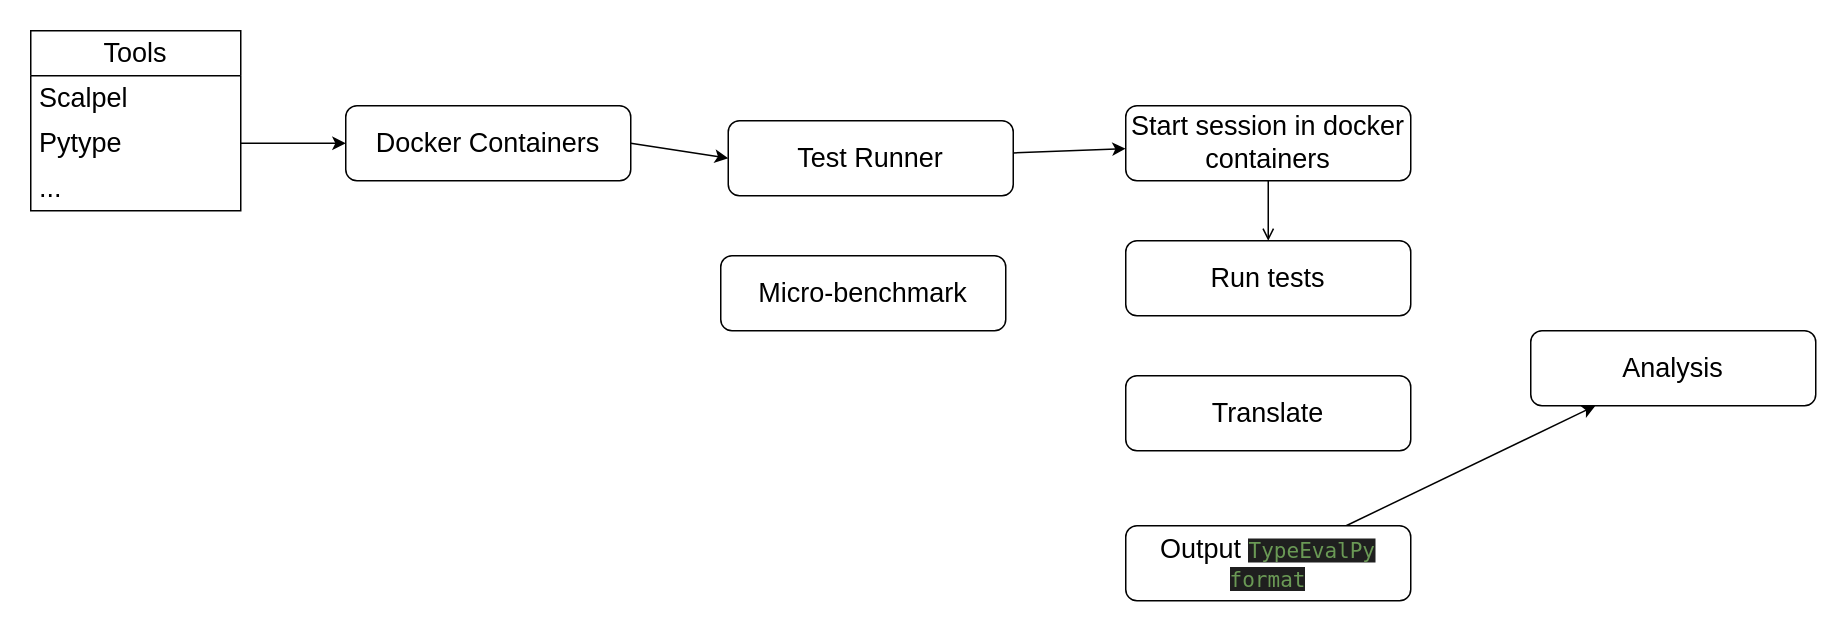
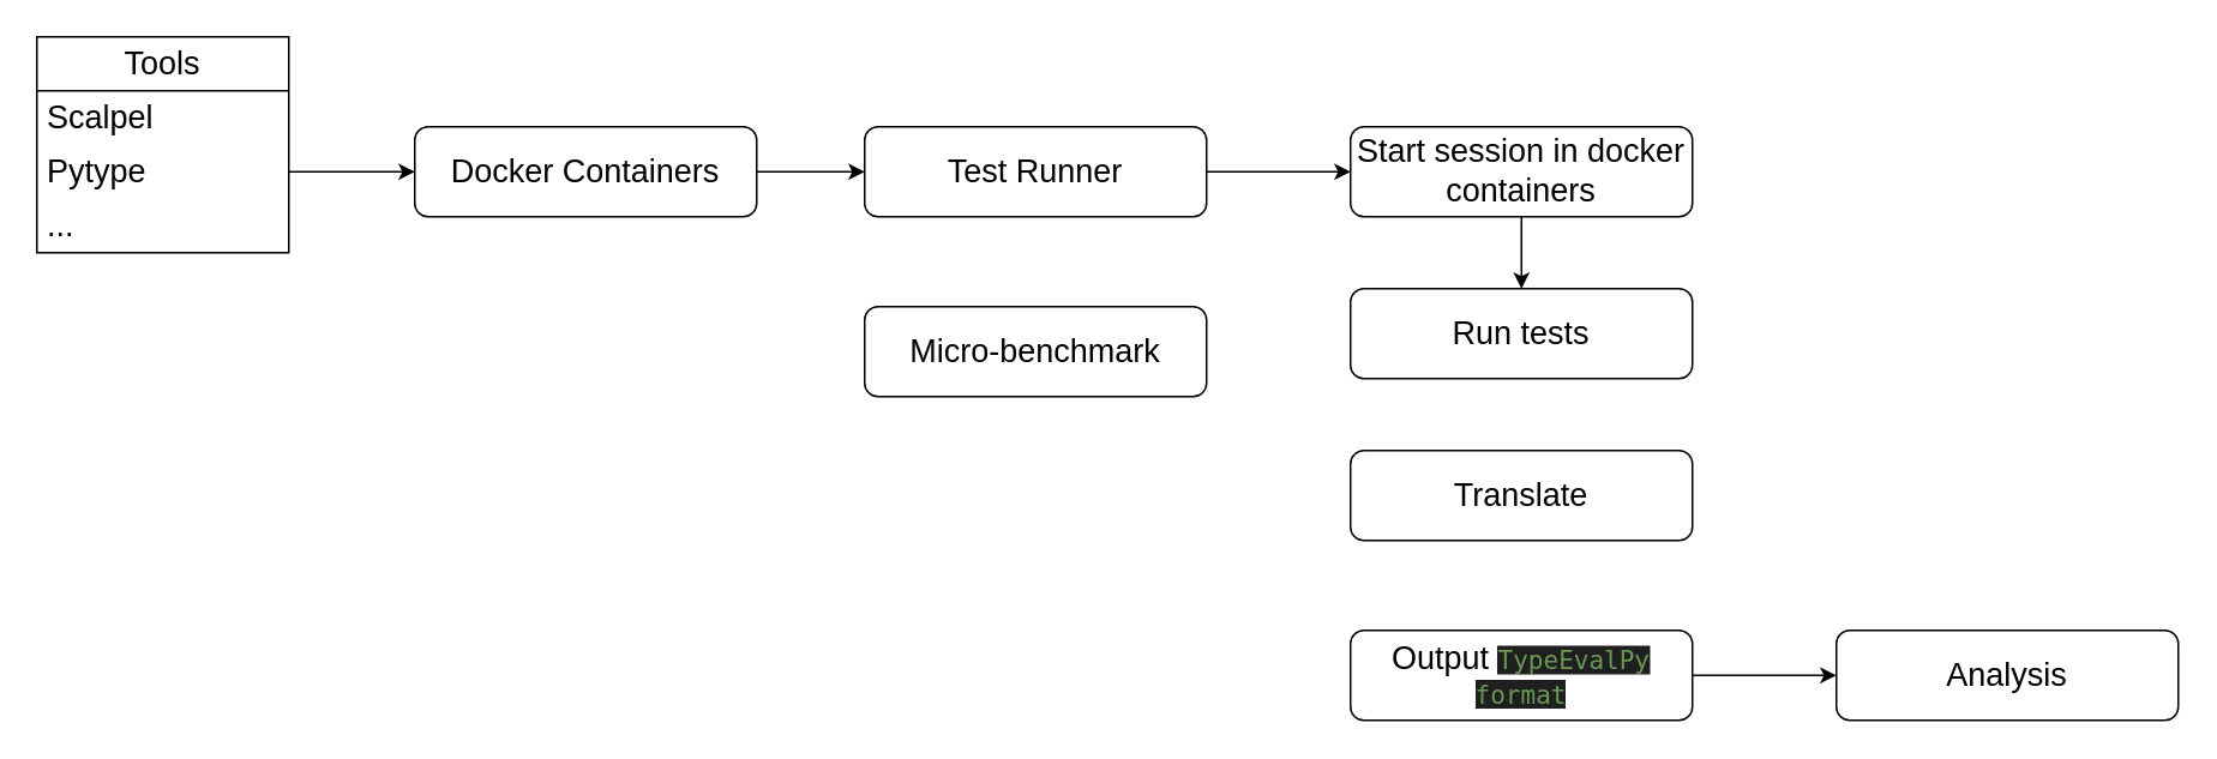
  <mxCell id="0" />
  <mxCell id="1" parent="0" />
  <mxCell id="2" value="&lt;font style=&quot;font-size: 18px;&quot;&gt;Micro-benchmark&lt;/font&gt;" style="rounded=1;whiteSpace=wrap;html=1;" vertex="1" parent="1"><mxGeometry x="480" y="170" width="190" height="50" as="geometry" /></mxCell>
  <mxCell id="3" style="edgeStyle=none;html=1;exitX=1;exitY=0.5;exitDx=0;exitDy=0;entryX=0;entryY=0.5;entryDx=0;entryDy=0;fontSize=18;" edge="1" parent="1" source="4" target="11"><mxGeometry relative="1" as="geometry" /></mxCell>
  <mxCell id="4" value="&lt;font style=&quot;font-size: 18px;&quot;&gt;Docker Containers&lt;br&gt;&lt;/font&gt;" style="rounded=1;whiteSpace=wrap;html=1;" vertex="1" parent="1"><mxGeometry x="230" y="70" width="190" height="50" as="geometry" /></mxCell>
  <mxCell id="5" value="Tools" style="swimlane;fontStyle=0;childLayout=stackLayout;horizontal=1;startSize=30;horizontalStack=0;resizeParent=1;resizeParentMax=0;resizeLast=0;collapsible=1;marginBottom=0;whiteSpace=wrap;html=1;fontSize=18;" vertex="1" parent="1"><mxGeometry x="20" y="20" width="140" height="120" as="geometry" /></mxCell>
  <mxCell id="6" value="Scalpel" style="text;strokeColor=none;fillColor=none;align=left;verticalAlign=middle;spacingLeft=4;spacingRight=4;overflow=hidden;points=[[0,0.5],[1,0.5]];portConstraint=eastwest;rotatable=0;whiteSpace=wrap;html=1;fontSize=18;" vertex="1" parent="5"><mxGeometry y="30" width="140" height="30" as="geometry" /></mxCell>
  <mxCell id="7" value="Pytype" style="text;strokeColor=none;fillColor=none;align=left;verticalAlign=middle;spacingLeft=4;spacingRight=4;overflow=hidden;points=[[0,0.5],[1,0.5]];portConstraint=eastwest;rotatable=0;whiteSpace=wrap;html=1;fontSize=18;" vertex="1" parent="5"><mxGeometry y="60" width="140" height="30" as="geometry" /></mxCell>
  <mxCell id="8" value="..." style="text;strokeColor=none;fillColor=none;align=left;verticalAlign=middle;spacingLeft=4;spacingRight=4;overflow=hidden;points=[[0,0.5],[1,0.5]];portConstraint=eastwest;rotatable=0;whiteSpace=wrap;html=1;fontSize=18;" vertex="1" parent="5"><mxGeometry y="90" width="140" height="30" as="geometry" /></mxCell>
  <mxCell id="9" style="edgeStyle=none;html=1;exitX=1;exitY=0.5;exitDx=0;exitDy=0;entryX=0;entryY=0.5;entryDx=0;entryDy=0;fontSize=18;" edge="1" parent="1" source="7" target="4"><mxGeometry relative="1" as="geometry" /></mxCell>
  <mxCell id="10" value="" style="edgeStyle=none;html=1;fontSize=18;" edge="1" parent="1" source="11" target="13"><mxGeometry relative="1" as="geometry" /></mxCell>
- <mxCell id="11" value="&lt;span style=&quot;font-size: 18px;&quot;&gt;Test Runner&lt;br&gt;&lt;/span&gt;" style="rounded=1;whiteSpace=wrap;html=1;" vertex="1" parent="1"><mxGeometry x="485" y="80" width="190" height="50" as="geometry" /></mxCell>
- <mxCell id="12" value="" style="edgeStyle=none;html=1;fontSize=18;endArrow=open;" edge="1" parent="1" source="13" target="14"><mxGeometry relative="1" as="geometry" /></mxCell>
+ <mxCell id="11" value="&lt;span style=&quot;font-size: 18px;&quot;&gt;Test Runner&lt;br&gt;&lt;/span&gt;" style="rounded=1;whiteSpace=wrap;html=1;" vertex="1" parent="1"><mxGeometry x="480" y="70" width="190" height="50" as="geometry" /></mxCell>
+ <mxCell id="12" value="" style="edgeStyle=none;html=1;fontSize=18;" edge="1" parent="1" source="13" target="14"><mxGeometry relative="1" as="geometry" /></mxCell>
  <mxCell id="13" value="&lt;span style=&quot;font-size: 18px;&quot;&gt;Start session in docker containers&lt;br&gt;&lt;/span&gt;" style="rounded=1;whiteSpace=wrap;html=1;" vertex="1" parent="1"><mxGeometry x="750" y="70" width="190" height="50" as="geometry" /></mxCell>
  <mxCell id="14" value="&lt;span style=&quot;font-size: 18px;&quot;&gt;Run tests&lt;br&gt;&lt;/span&gt;" style="rounded=1;whiteSpace=wrap;html=1;" vertex="1" parent="1"><mxGeometry x="750" y="160" width="190" height="50" as="geometry" /></mxCell>
  <mxCell id="15" value="&lt;span style=&quot;font-size: 18px;&quot;&gt;Translate&lt;br&gt;&lt;/span&gt;" style="rounded=1;whiteSpace=wrap;html=1;" vertex="1" parent="1"><mxGeometry x="750" y="250" width="190" height="50" as="geometry" /></mxCell>
  <mxCell id="16" value="" style="edgeStyle=none;html=1;fontSize=18;" edge="1" parent="1" source="17" target="18"><mxGeometry relative="1" as="geometry" /></mxCell>
  <mxCell id="17" value="&lt;span style=&quot;font-size: 18px;&quot;&gt;Output&amp;nbsp;&lt;/span&gt;&lt;span style=&quot;color: rgb(106, 153, 85); background-color: rgb(31, 31, 31); font-family: &amp;quot;Droid Sans Mono&amp;quot;, &amp;quot;monospace&amp;quot;, monospace; font-size: 14px;&quot;&gt;TypeEvalPy format&lt;/span&gt;" style="rounded=1;whiteSpace=wrap;html=1;" vertex="1" parent="1"><mxGeometry x="750" y="350" width="190" height="50" as="geometry" /></mxCell>
- <mxCell id="18" value="&lt;span style=&quot;font-size: 18px;&quot;&gt;Analysis&lt;/span&gt;" style="rounded=1;whiteSpace=wrap;html=1;" vertex="1" parent="1"><mxGeometry x="1020" y="220" width="190" height="50" as="geometry" /></mxCell>
+ <mxCell id="18" value="&lt;span style=&quot;font-size: 18px;&quot;&gt;Analysis&lt;/span&gt;" style="rounded=1;whiteSpace=wrap;html=1;" vertex="1" parent="1"><mxGeometry x="1020" y="350" width="190" height="50" as="geometry" /></mxCell>
